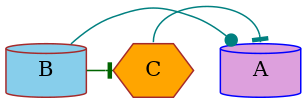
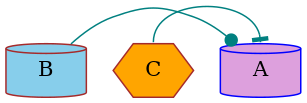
  digraph {
    node [color=brown shape=cylinder style=filled]
    edge [arrowhead=tee color=teal]
    A [color=blue fillcolor=plum]
    B [fillcolor=skyblue]
    C [fillcolor=orange shape=hexagon]
    subgraph sub_1 {
      rank=same
      A
      B
      C
    }
    B -> A [arrowhead=dot]
-   B -> C [color=darkgreen]
    C -> A [headport=n tailport=n]
  }
